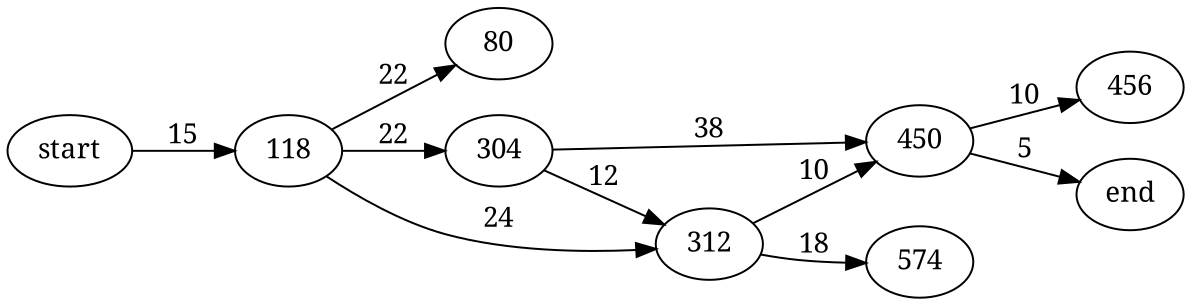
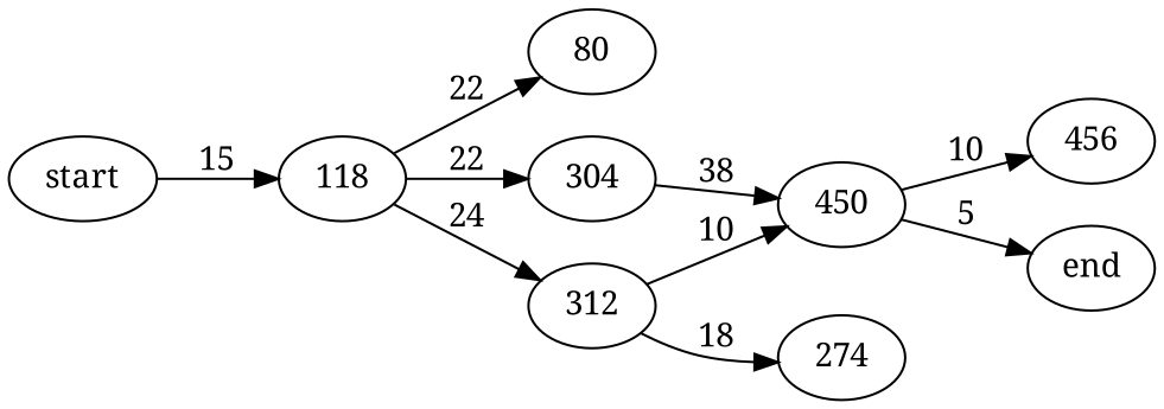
  digraph {
    fontname="Noto Serif"
    rankdir=LR
    node [fontname="Noto Serif"]
    edge [fontname="Noto Serif"]
    start
    118
    80
    304
    312
    450
    456
    end
-   274 [label=574]
+   274
    start -> 118 [label=15]
    118 -> 80 [label=22]
    118 -> 304 [label=22]
    118 -> 312 [label=24]
-   304 -> 312 [label=12]
    304 -> 450 [label=38]
    312 -> 450 [label=10]
    312 -> 274 [label=18]
    450 -> 456 [label=10]
    450 -> end [label=5]
  }
